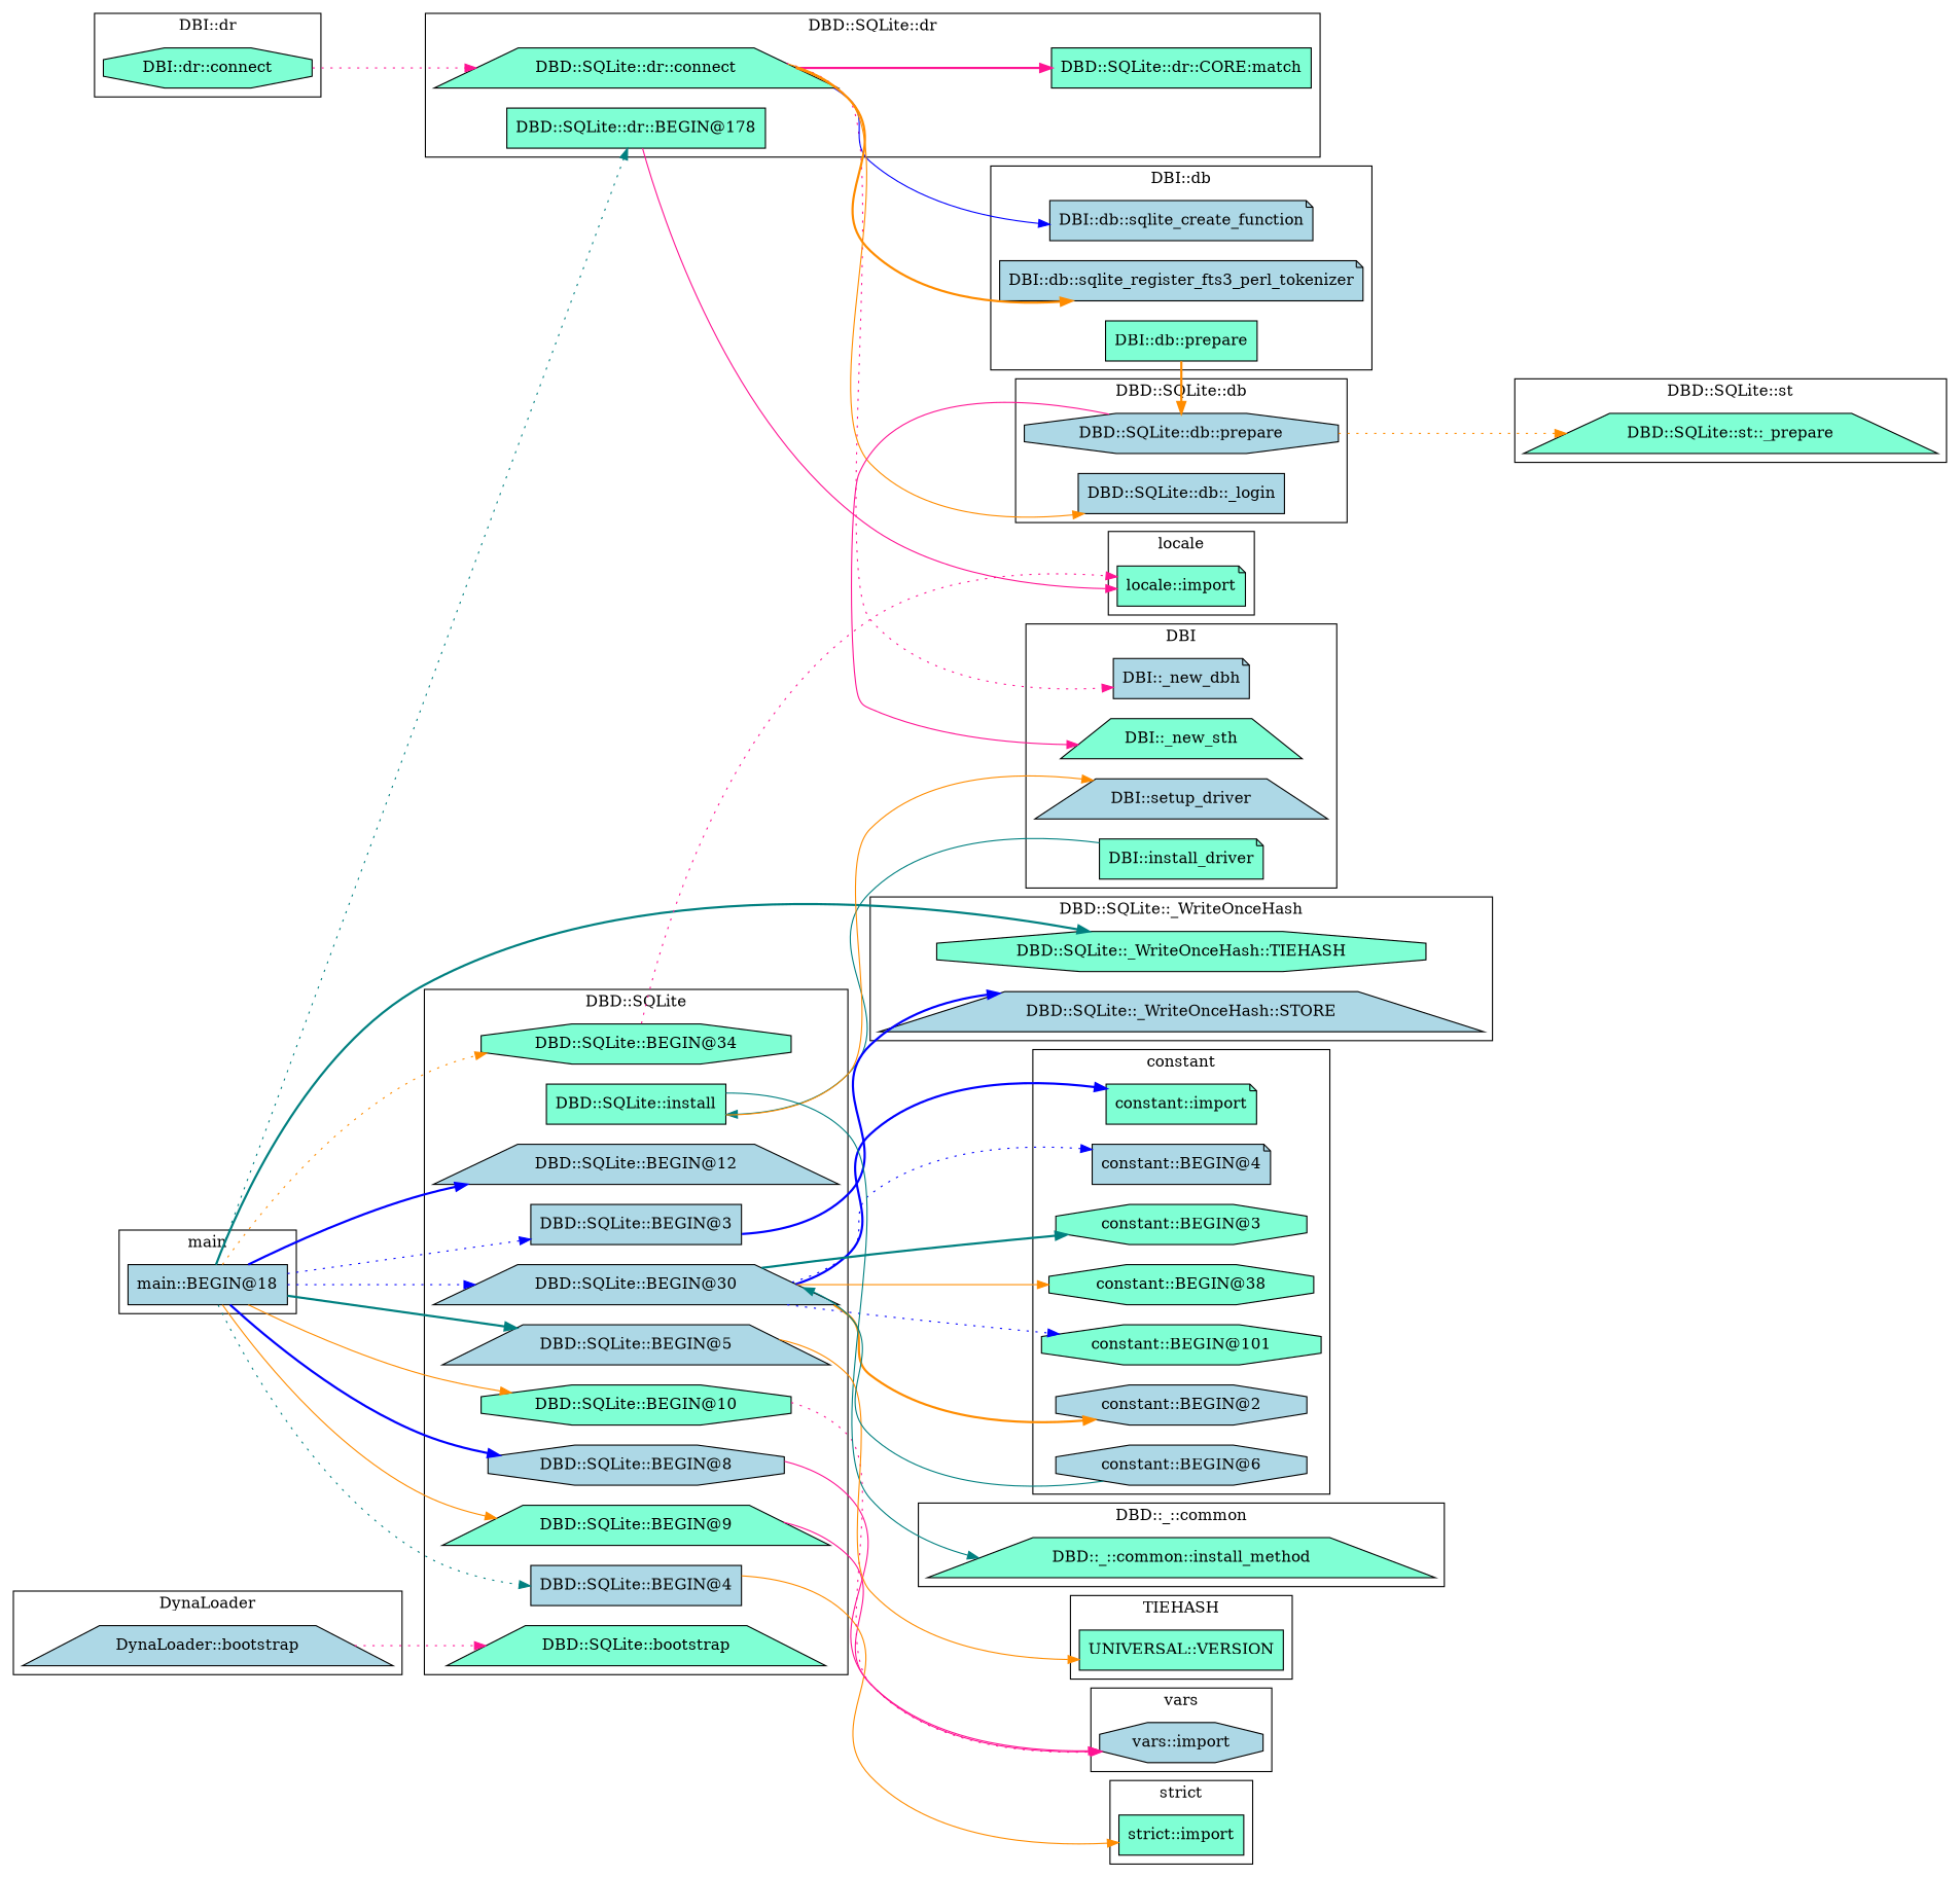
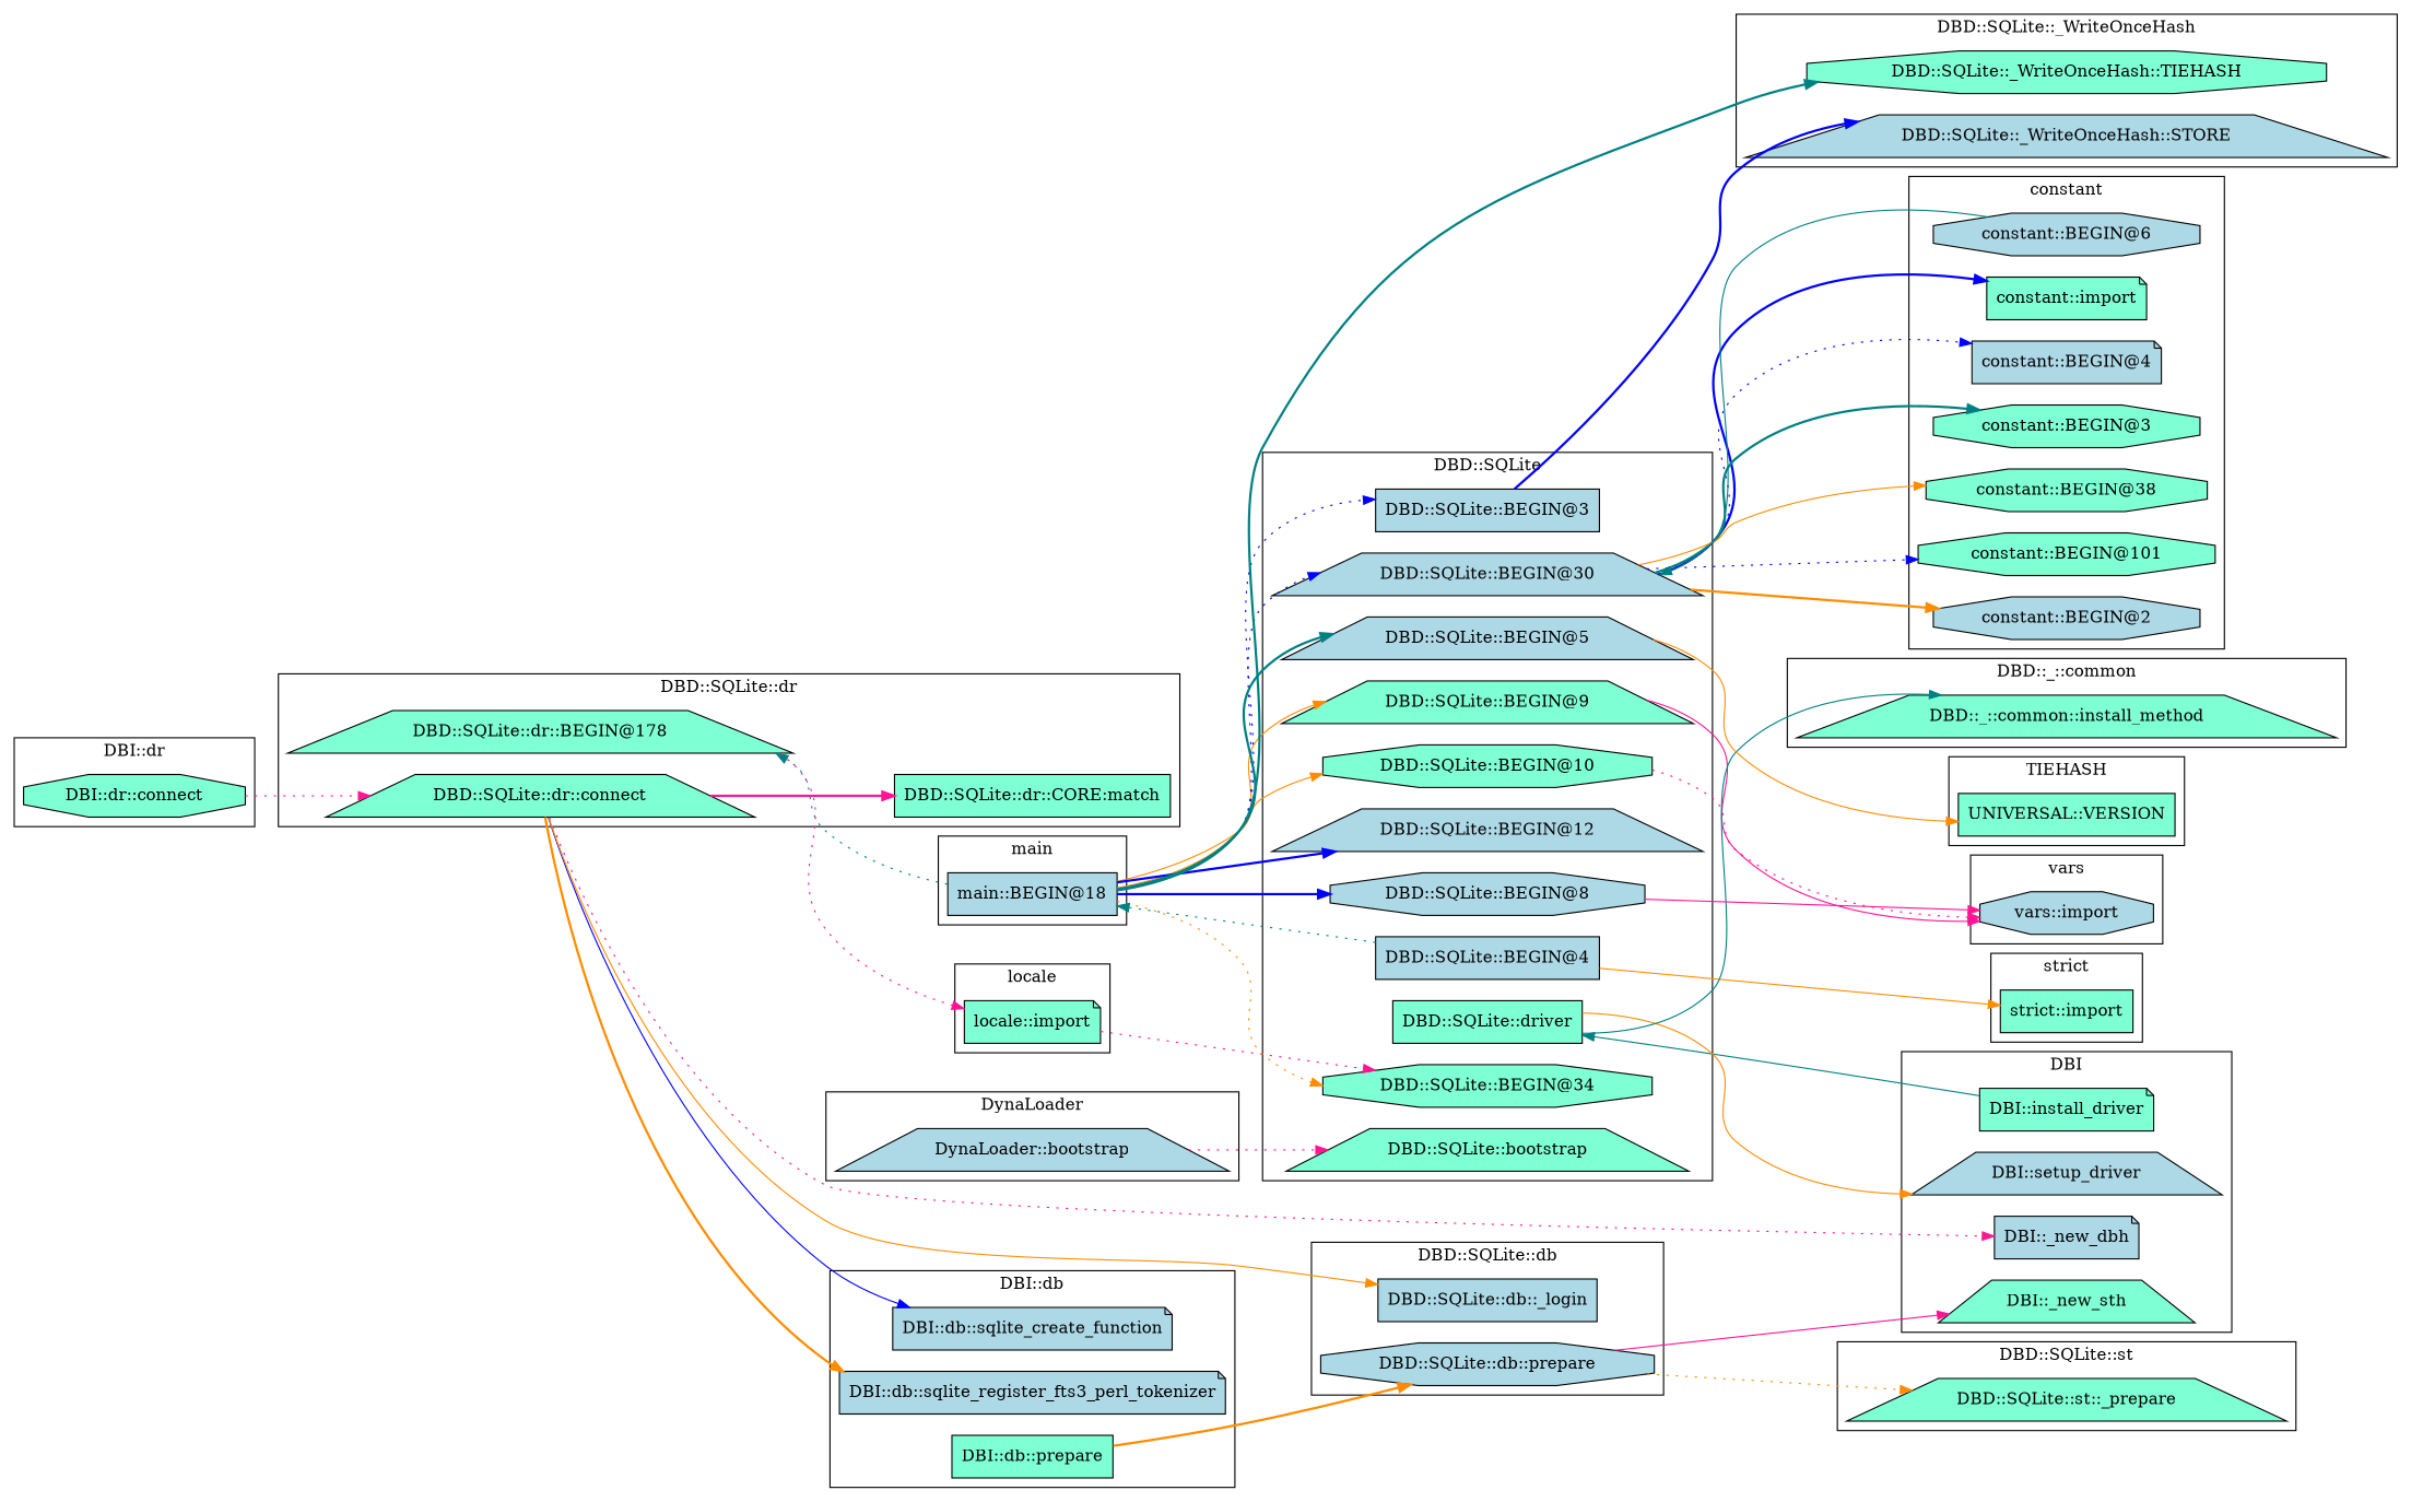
  digraph {
    fontname="DejaVu Serif"
    rankdir=LR
    node [fillcolor=aquamarine fontname="DejaVu Serif" shape=trapezium style=filled]
    edge [color=darkorange fontname="DejaVu Serif" style=dotted]
    "locale::import" [shape=note]
    "DBD::SQLite::st::_prepare"
    "DynaLoader::bootstrap" [fillcolor=lightblue]
    "DBI::_new_dbh" [fillcolor=lightblue shape=note]
    "DBI::install_driver" [shape=note]
    "DBI::_new_sth"
    "DBI::setup_driver" [fillcolor=lightblue]
    "strict::import" [shape=box]
    "vars::import" [fillcolor=lightblue shape=octagon]
    "main::BEGIN@18" [fillcolor=lightblue shape=box]
    "DBD::SQLite::dr::connect"
-   "DBD::SQLite::dr::BEGIN@178" [shape=box]
+   "DBD::SQLite::dr::BEGIN@178"
    "DBD::SQLite::dr::CORE:match" [shape=box]
    "DBI::db::sqlite_create_function" [fillcolor=lightblue shape=note]
    "DBI::db::sqlite_register_fts3_perl_tokenizer" [fillcolor=lightblue shape=note]
    "DBI::db::prepare" [shape=box]
    "UNIVERSAL::VERSION" [shape=box]
    "DBD::SQLite::BEGIN@9"
    "DBD::SQLite::BEGIN@3" [fillcolor=lightblue shape=box]
    "DBD::SQLite::BEGIN@34" [shape=octagon]
    "DBD::SQLite::bootstrap"
    "DBD::SQLite::BEGIN@4" [fillcolor=lightblue shape=box]
    "DBD::SQLite::BEGIN@10" [shape=octagon]
    "DBD::SQLite::BEGIN@12" [fillcolor=lightblue]
    "DBD::SQLite::BEGIN@30" [fillcolor=lightblue]
-   "DBD::SQLite::driver" [shape=box label="DBD::SQLite::install"]
+   "DBD::SQLite::driver" [shape=box]
    "DBD::SQLite::BEGIN@8" [fillcolor=lightblue shape=octagon]
    "DBD::SQLite::BEGIN@5" [fillcolor=lightblue]
    "DBD::SQLite::db::prepare" [fillcolor=lightblue shape=octagon]
    "DBD::SQLite::db::_login" [fillcolor=lightblue shape=box]
    "DBD::SQLite::_WriteOnceHash::STORE" [fillcolor=lightblue]
    "DBD::SQLite::_WriteOnceHash::TIEHASH" [shape=octagon]
    "DBI::dr::connect" [shape=octagon]
    "constant::import" [shape=note]
    "constant::BEGIN@4" [fillcolor=lightblue shape=note]
    "constant::BEGIN@3" [shape=octagon]
    "constant::BEGIN@38" [shape=octagon]
    "constant::BEGIN@101" [shape=octagon]
    "constant::BEGIN@2" [fillcolor=lightblue shape=octagon]
    "constant::BEGIN@6" [fillcolor=lightblue shape=octagon]
    "DBD::_::common::install_method"
    subgraph cluster_1 {
      label=locale
      "locale::import"
    }
    subgraph cluster_2 {
      label="DBD::SQLite::st"
      "DBD::SQLite::st::_prepare"
    }
    subgraph cluster_3 {
      label=DynaLoader
      "DynaLoader::bootstrap"
    }
    subgraph cluster_4 {
      label=DBI
      "DBI::_new_dbh"
      "DBI::install_driver"
      "DBI::_new_sth"
      "DBI::setup_driver"
    }
    subgraph cluster_5 {
      label="strict"
      "strict::import"
    }
    subgraph cluster_6 {
      label=vars
      "vars::import"
    }
    subgraph cluster_7 {
      label=main
      "main::BEGIN@18"
    }
    subgraph cluster_8 {
      label="DBD::SQLite::dr"
      "DBD::SQLite::dr::connect"
      "DBD::SQLite::dr::BEGIN@178"
      "DBD::SQLite::dr::CORE:match"
    }
    subgraph cluster_9 {
      label="DBI::db"
      "DBI::db::sqlite_create_function"
      "DBI::db::sqlite_register_fts3_perl_tokenizer"
      "DBI::db::prepare"
    }
    subgraph cluster_10 {
      label=TIEHASH
      "UNIVERSAL::VERSION"
    }
    subgraph cluster_11 {
      label="DBD::SQLite"
      "DBD::SQLite::BEGIN@9"
      "DBD::SQLite::BEGIN@3"
      "DBD::SQLite::BEGIN@34"
      "DBD::SQLite::bootstrap"
      "DBD::SQLite::BEGIN@4"
      "DBD::SQLite::BEGIN@10"
      "DBD::SQLite::BEGIN@12"
      "DBD::SQLite::BEGIN@30"
      "DBD::SQLite::driver"
      "DBD::SQLite::BEGIN@8"
      "DBD::SQLite::BEGIN@5"
    }
    subgraph cluster_12 {
      label="DBD::SQLite::db"
      "DBD::SQLite::db::prepare"
      "DBD::SQLite::db::_login"
    }
    subgraph cluster_13 {
      label="DBD::SQLite::_WriteOnceHash"
      "DBD::SQLite::_WriteOnceHash::STORE"
      "DBD::SQLite::_WriteOnceHash::TIEHASH"
    }
    subgraph cluster_14 {
      label="DBI::dr"
      "DBI::dr::connect"
    }
    subgraph cluster_15 {
      label=constant
      "constant::import"
      "constant::BEGIN@4"
      "constant::BEGIN@3"
      "constant::BEGIN@38"
      "constant::BEGIN@101"
      "constant::BEGIN@2"
      "constant::BEGIN@6"
    }
    subgraph cluster_16 {
      label="DBD::_::common"
      "DBD::_::common::install_method"
    }
    "DynaLoader::bootstrap" -> "DBD::SQLite::bootstrap" [color=deeppink]
    "DBI::install_driver" -> "DBD::SQLite::driver" [color=teal style=solid]
    "main::BEGIN@18" -> "DBD::SQLite::dr::BEGIN@178" [color=teal]
    "main::BEGIN@18" -> "DBD::SQLite::BEGIN@9" [style=solid]
    "main::BEGIN@18" -> "DBD::SQLite::BEGIN@3" [color=blue]
    "main::BEGIN@18" -> "DBD::SQLite::BEGIN@34"
-   "main::BEGIN@18" -> "DBD::SQLite::BEGIN@4" [color=teal]
+   "DBD::SQLite::BEGIN@4" -> "main::BEGIN@18" [color=teal]
    "main::BEGIN@18" -> "DBD::SQLite::BEGIN@10" [style=solid]
    "main::BEGIN@18" -> "DBD::SQLite::BEGIN@12" [color=blue style=bold]
    "main::BEGIN@18" -> "DBD::SQLite::BEGIN@30" [color=blue]
    "main::BEGIN@18" -> "DBD::SQLite::BEGIN@8" [color=blue style=bold]
    "main::BEGIN@18" -> "DBD::SQLite::BEGIN@5" [color=teal style=bold]
    "main::BEGIN@18" -> "DBD::SQLite::_WriteOnceHash::TIEHASH" [color=teal style=bold]
    "DBD::SQLite::dr::connect" -> "DBI::_new_dbh" [color=deeppink]
    "DBD::SQLite::dr::connect" -> "DBD::SQLite::dr::CORE:match" [color=deeppink style=bold]
    "DBD::SQLite::dr::connect" -> "DBI::db::sqlite_create_function" [color=blue style=solid]
    "DBD::SQLite::dr::connect" -> "DBI::db::sqlite_register_fts3_perl_tokenizer" [style=bold]
    "DBD::SQLite::dr::connect" -> "DBD::SQLite::db::_login" [style=solid]
-   "DBD::SQLite::dr::BEGIN@178" -> "locale::import" [color=deeppink style=solid]
+   "DBD::SQLite::dr::BEGIN@178" -> "locale::import" [color=deeppink]
    "DBI::db::prepare" -> "DBD::SQLite::db::prepare" [style=bold]
    "DBD::SQLite::BEGIN@9" -> "vars::import" [color=deeppink style=solid]
    "DBD::SQLite::BEGIN@3" -> "DBD::SQLite::_WriteOnceHash::STORE" [color=blue style=bold]
-   "DBD::SQLite::BEGIN@34" -> "locale::import" [color=deeppink]
+   "locale::import" -> "DBD::SQLite::BEGIN@34" [color=deeppink]
    "DBD::SQLite::BEGIN@4" -> "strict::import" [style=solid]
    "DBD::SQLite::BEGIN@10" -> "vars::import" [color=deeppink]
    "DBD::SQLite::BEGIN@30" -> "constant::import" [color=blue style=bold]
    "DBD::SQLite::BEGIN@30" -> "constant::BEGIN@4" [color=blue]
    "DBD::SQLite::BEGIN@30" -> "constant::BEGIN@3" [color=teal style=bold]
    "DBD::SQLite::BEGIN@30" -> "constant::BEGIN@38" [style=solid]
    "DBD::SQLite::BEGIN@30" -> "constant::BEGIN@101" [color=blue]
    "DBD::SQLite::BEGIN@30" -> "constant::BEGIN@2" [style=bold]
    "DBD::SQLite::driver" -> "DBI::setup_driver" [style=solid]
    "DBD::SQLite::driver" -> "DBD::_::common::install_method" [color=teal style=solid]
    "DBD::SQLite::BEGIN@8" -> "vars::import" [color=deeppink style=solid]
    "DBD::SQLite::BEGIN@5" -> "UNIVERSAL::VERSION" [style=solid]
    "DBD::SQLite::db::prepare" -> "DBD::SQLite::st::_prepare"
    "DBD::SQLite::db::prepare" -> "DBI::_new_sth" [color=deeppink style=solid]
    "DBI::dr::connect" -> "DBD::SQLite::dr::connect" [color=deeppink]
    "constant::BEGIN@6" -> "DBD::SQLite::BEGIN@30" [color=teal style=solid]
  }
